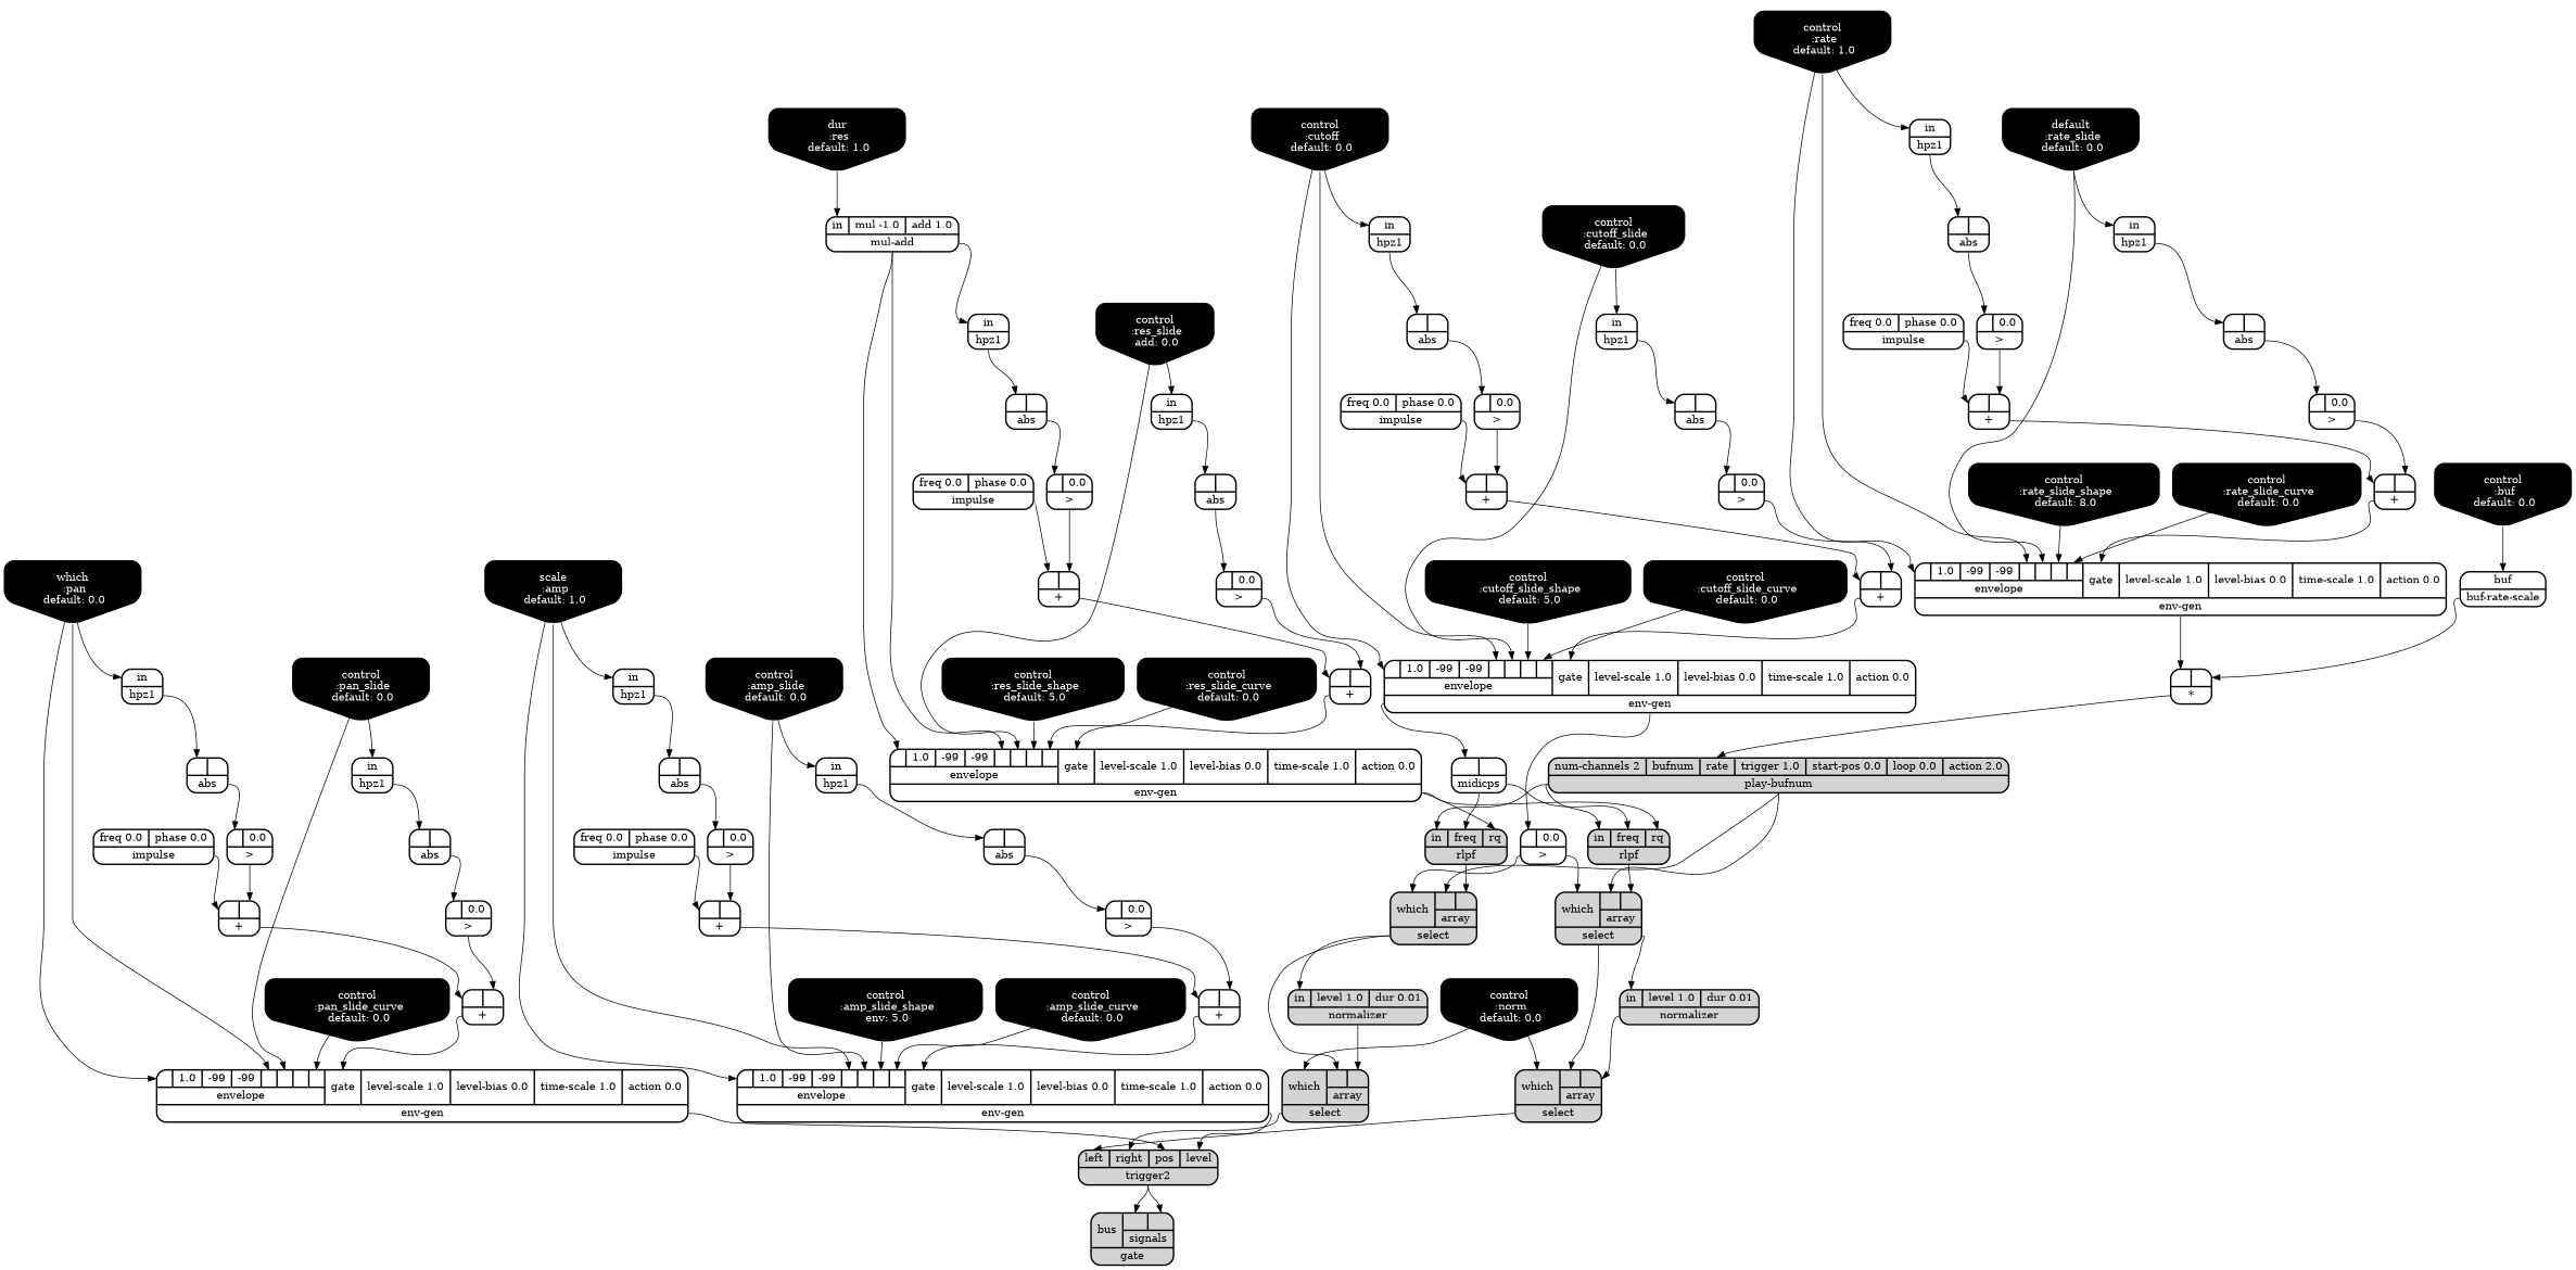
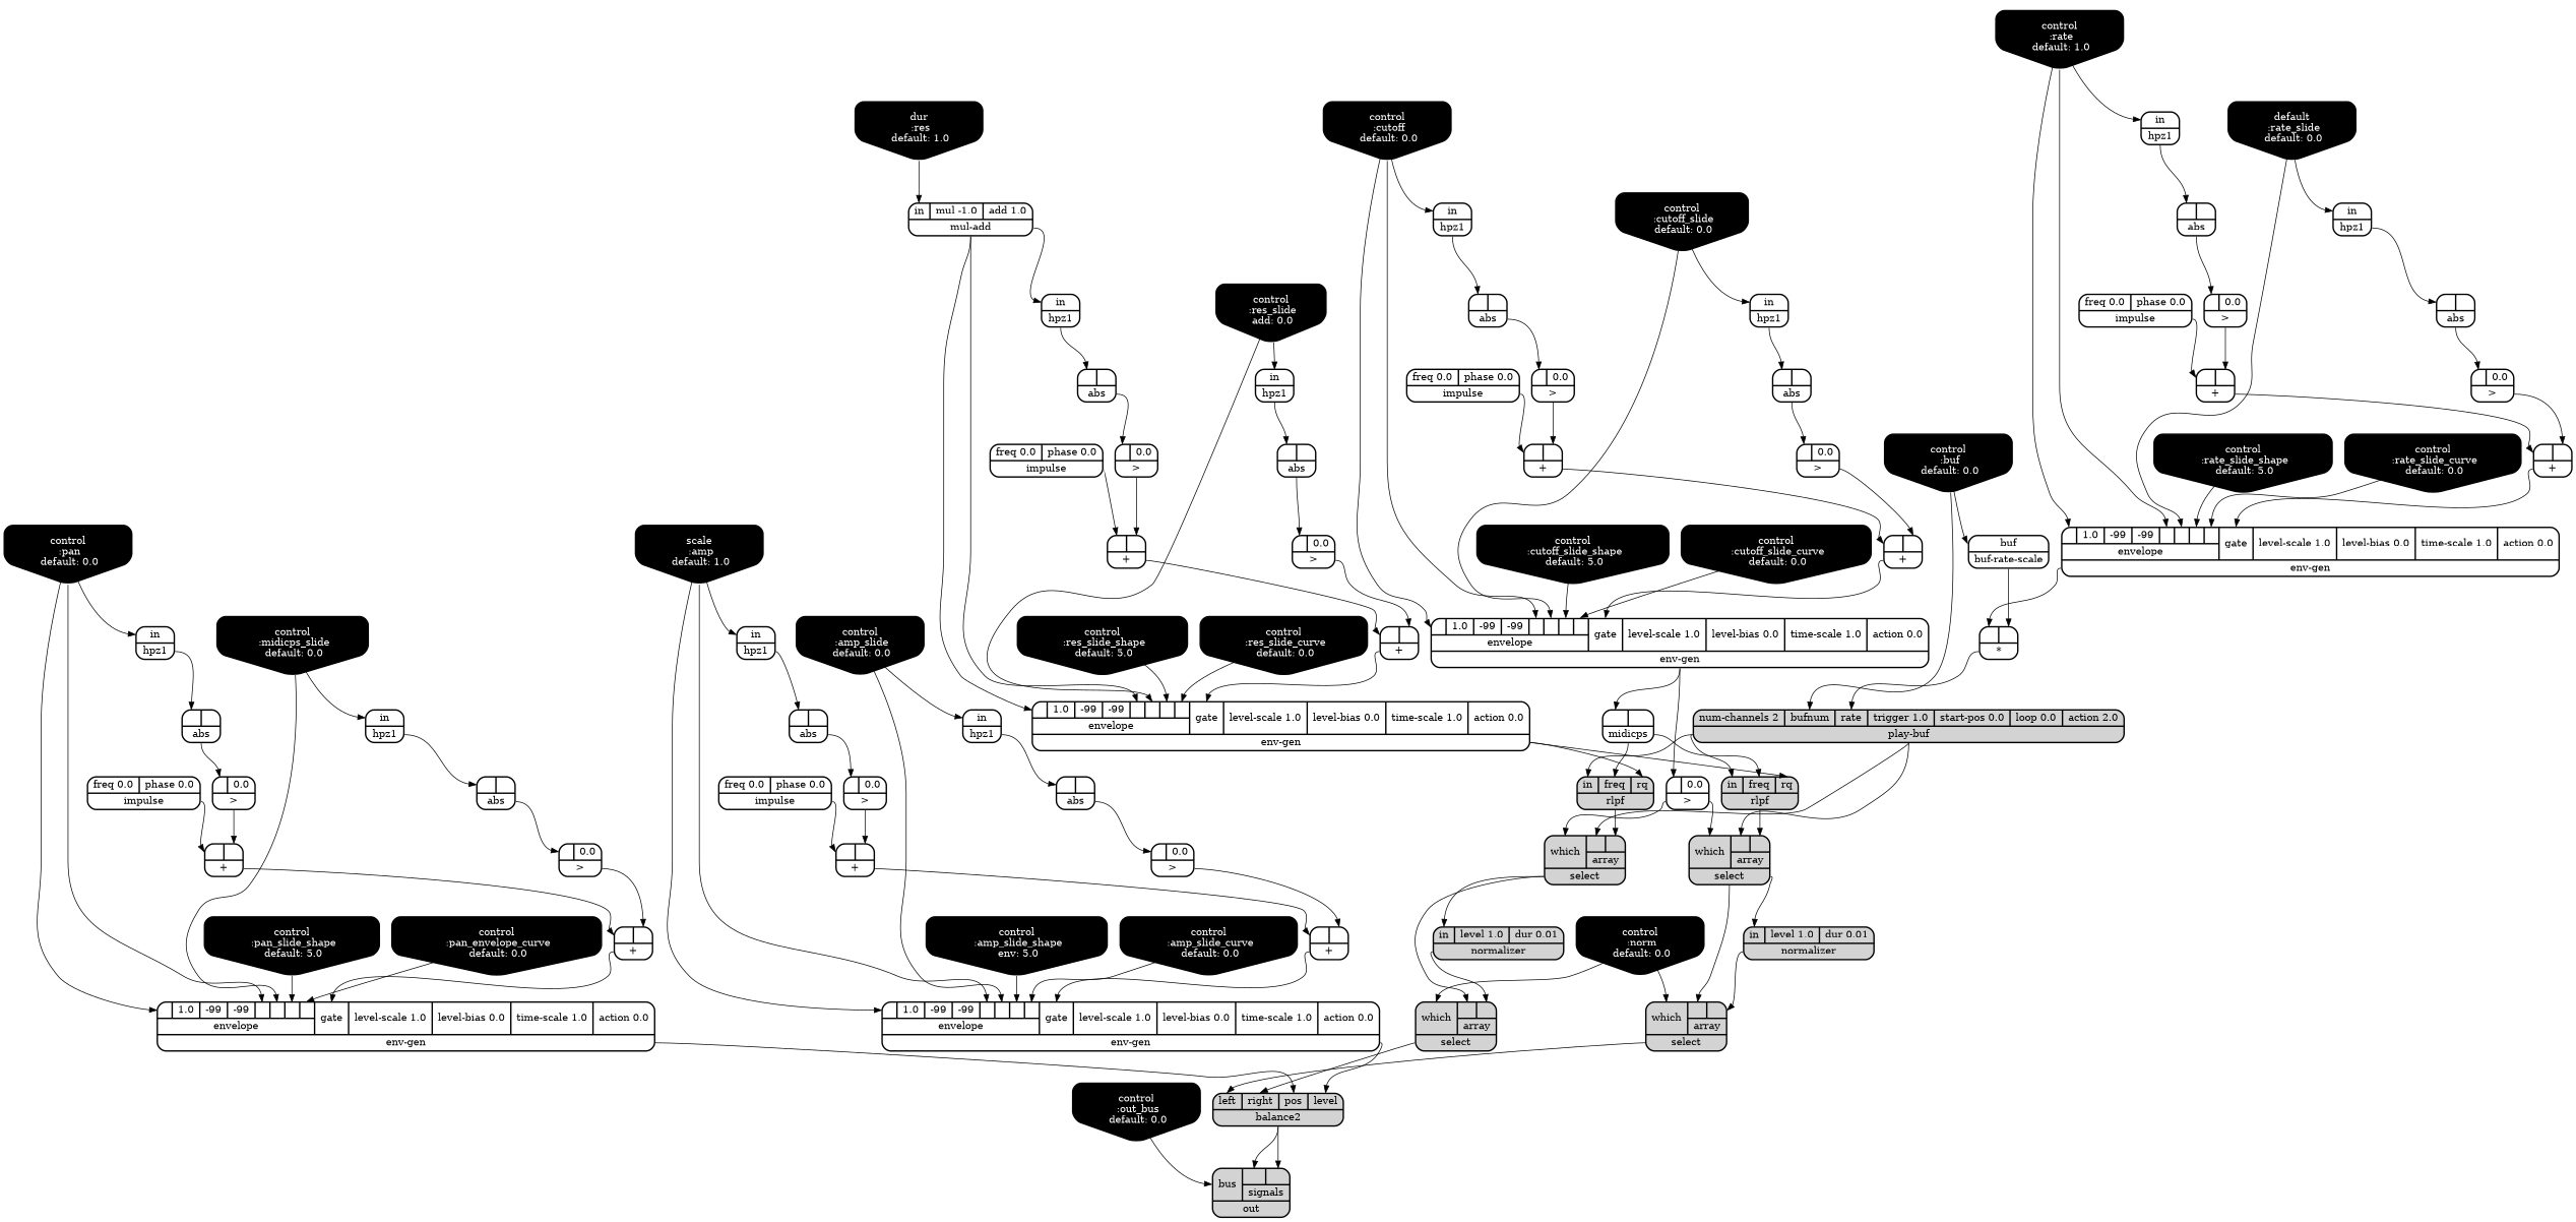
  digraph {
    node [rankdir=LR shape=record style="bold, rounded"]
    edge [headport=a tailport=__UG_NAME__]
    n1 [label="{{ <a> |<b> } |<__UG_NAME__>* }"]
-   n2 [label="{{ <num____channels> num-channels 2|<bufnum> bufnum|<rate> rate|<trigger> trigger 1.0|<start____pos> start-pos 0.0|<loop> loop 0.0|<action> action 2.0} |<__UG_NAME__>play-bufnum }" style="filled, bold, rounded"]
+   n2 [label="{{ <num____channels> num-channels 2|<bufnum> bufnum|<rate> rate|<trigger> trigger 1.0|<start____pos> start-pos 0.0|<loop> loop 0.0|<action> action 2.0} |<__UG_NAME__>play-buf }" style="filled, bold, rounded"]
    n3 [label="{{ <which> which|{{<array___play____buf___0>|<array___rlpf___1>}|array}} |<__UG_NAME__>select }" style="filled, bold, rounded"]
    n4 [label="{{ <which> which|{{<array___play____buf___0>|<array___rlpf___1>}|array}} |<__UG_NAME__>select }" style="filled, bold, rounded"]
    n5 [label="{{ <in> in|<freq> freq|<rq> rq} |<__UG_NAME__>rlpf }" style="filled, bold, rounded"]
    n6 [label="{{ <in> in|<freq> freq|<rq> rq} |<__UG_NAME__>rlpf }" style="filled, bold, rounded"]
    n7 [label="{{ <a> |<b> } |<__UG_NAME__>+ }"]
    n8 [label="{{ <a> |<b> } |<__UG_NAME__>+ }"]
    n9 [label="{{ {{<envelope___control___0>|1.0|-99|-99|<envelope___control___4>|<envelope___control___5>|<envelope___control___6>|<envelope___control___7>}|envelope}|<gate> gate|<level____scale> level-scale 1.0|<level____bias> level-bias 0.0|<time____scale> time-scale 1.0|<action> action 0.0} |<__UG_NAME__>env-gen }"]
    n10 [label="{{ <a> |<b> } |<__UG_NAME__>+ }"]
    n11 [label="{{ <a> |<b> } |<__UG_NAME__>+ }"]
    n12 [label="{{ {{<envelope___control___0>|1.0|-99|-99|<envelope___control___4>|<envelope___control___5>|<envelope___control___6>|<envelope___control___7>}|envelope}|<gate> gate|<level____scale> level-scale 1.0|<level____bias> level-bias 0.0|<time____scale> time-scale 1.0|<action> action 0.0} |<__UG_NAME__>env-gen }"]
-   n13 [label="{{ <left> left|<right> right|<pos> pos|<level> level} |<__UG_NAME__>trigger2 }" style="filled, bold, rounded"]
+   n13 [label="{{ <left> left|<right> right|<pos> pos|<level> level} |<__UG_NAME__>balance2 }" style="filled, bold, rounded"]
    n14 [label="{{ <a> |<b> } |<__UG_NAME__>+ }"]
    n15 [label="{{ <a> |<b> } |<__UG_NAME__>+ }"]
    n16 [label="{{ {{<envelope___control___0>|1.0|-99|-99|<envelope___control___4>|<envelope___control___5>|<envelope___control___6>|<envelope___control___7>}|envelope}|<gate> gate|<level____scale> level-scale 1.0|<level____bias> level-bias 0.0|<time____scale> time-scale 1.0|<action> action 0.0} |<__UG_NAME__>env-gen }"]
    n17 [label="{{ <a> |<b> 0.0} |<__UG_NAME__>\> }"]
    n18 [label="{{ <a> |<b> } |<__UG_NAME__>midicps }"]
    n19 [label="{{ <a> |<b> } |<__UG_NAME__>+ }"]
    n20 [label="{{ <a> |<b> } |<__UG_NAME__>+ }"]
    n21 [label="{{ {{<envelope___mul____add___0>|1.0|-99|-99|<envelope___mul____add___4>|<envelope___control___5>|<envelope___control___6>|<envelope___control___7>}|envelope}|<gate> gate|<level____scale> level-scale 1.0|<level____bias> level-bias 0.0|<time____scale> time-scale 1.0|<action> action 0.0} |<__UG_NAME__>env-gen }"]
    n22 [label="{{ <a> |<b> } |<__UG_NAME__>+ }"]
    n23 [label="{{ <a> |<b> } |<__UG_NAME__>+ }"]
    n24 [label="{{ {{<envelope___control___0>|1.0|-99|-99|<envelope___control___4>|<envelope___control___5>|<envelope___control___6>|<envelope___control___7>}|envelope}|<gate> gate|<level____scale> level-scale 1.0|<level____bias> level-bias 0.0|<time____scale> time-scale 1.0|<action> action 0.0} |<__UG_NAME__>env-gen }"]
    n25 [label="{{ <a> |<b> 0.0} |<__UG_NAME__>\> }"]
    n26 [label="{{ <a> |<b> 0.0} |<__UG_NAME__>\> }"]
    n27 [label="{{ <a> |<b> 0.0} |<__UG_NAME__>\> }"]
    n28 [label="{{ <a> |<b> 0.0} |<__UG_NAME__>\> }"]
    n29 [label="{{ <a> |<b> 0.0} |<__UG_NAME__>\> }"]
    n30 [label="{{ <a> |<b> 0.0} |<__UG_NAME__>\> }"]
    n31 [label="{{ <which> which|{{<array___select___0>|<array___normalizer___1>}|array}} |<__UG_NAME__>select }" style="filled, bold, rounded"]
    n32 [label="{{ <in> in|<level> level 1.0|<dur> dur 0.01} |<__UG_NAME__>normalizer }" style="filled, bold, rounded"]
    n33 [label="{{ <which> which|{{<array___select___0>|<array___normalizer___1>}|array}} |<__UG_NAME__>select }" style="filled, bold, rounded"]
    n34 [label="{{ <in> in|<level> level 1.0|<dur> dur 0.01} |<__UG_NAME__>normalizer }" style="filled, bold, rounded"]
    n35 [label="{{ <a> |<b> 0.0} |<__UG_NAME__>\> }"]
    n36 [label="{{ <a> |<b> 0.0} |<__UG_NAME__>\> }"]
    n37 [label="{{ <a> |<b> 0.0} |<__UG_NAME__>\> }"]
    n38 [label="{{ <a> |<b> 0.0} |<__UG_NAME__>\> }"]
    n39 [label="{{ <a> |<b> } |<__UG_NAME__>abs }"]
    n40 [label="{{ <a> |<b> } |<__UG_NAME__>abs }"]
    n41 [label="{{ <a> |<b> } |<__UG_NAME__>abs }"]
    n42 [label="{{ <a> |<b> } |<__UG_NAME__>abs }"]
    n43 [label="{{ <a> |<b> } |<__UG_NAME__>abs }"]
    n44 [label="{{ <a> |<b> } |<__UG_NAME__>abs }"]
    n45 [label="{{ <a> |<b> } |<__UG_NAME__>abs }"]
    n46 [label="{{ <a> |<b> } |<__UG_NAME__>abs }"]
    n47 [label="{{ <a> |<b> } |<__UG_NAME__>abs }"]
    n48 [label="{{ <a> |<b> } |<__UG_NAME__>abs }"]
-   n49 [label="{{ <bus> bus|{{<signals___balance2___0>|<signals___balance2___1>}|signals}} |<__UG_NAME__>gate }" style="filled, bold, rounded"]
+   n49 [label="{{ <bus> bus|{{<signals___balance2___0>|<signals___balance2___1>}|signals}} |<__UG_NAME__>out }" style="filled, bold, rounded"]
    n50 [label="{{ <buf> buf} |<__UG_NAME__>buf-rate-scale }"]
    n51 [fillcolor=black fontcolor=white label="control\n :buf\n default: 0.0" shape=invhouse style="rounded, filled, bold" rankdir=""]
    n52 [fillcolor=black fontcolor=white label="scale\n :amp\n default: 1.0" shape=invhouse style="rounded, filled, bold" rankdir=""]
    n53 [label="{{ <in> in} |<__UG_NAME__>hpz1 }"]
    n54 [fillcolor=black fontcolor=white label="control\n :amp_slide\n default: 0.0" shape=invhouse style="rounded, filled, bold" rankdir=""]
    n55 [label="{{ <in> in} |<__UG_NAME__>hpz1 }"]
    n56 [fillcolor=black fontcolor=white label="control\n :amp_slide_shape\n env: 5.0" shape=invhouse style="rounded, filled, bold" rankdir=""]
    n57 [fillcolor=black fontcolor=white label="control\n :amp_slide_curve\n default: 0.0" shape=invhouse style="rounded, filled, bold" rankdir=""]
-   n58 [fillcolor=black fontcolor=white label="which\n :pan\n default: 0.0" shape=invhouse style="rounded, filled, bold" rankdir=""]
+   n58 [fillcolor=black fontcolor=white label="control\n :pan\n default: 0.0" shape=invhouse style="rounded, filled, bold" rankdir=""]
    n59 [label="{{ <in> in} |<__UG_NAME__>hpz1 }"]
-   n60 [fillcolor=black fontcolor=white label="control\n :pan_slide\n default: 0.0" shape=invhouse style="rounded, filled, bold" rankdir=""]
+   n60 [fillcolor=black fontcolor=white label="control\n :midicps_slide\n default: 0.0" shape=invhouse style="rounded, filled, bold" rankdir=""]
    n61 [label="{{ <in> in} |<__UG_NAME__>hpz1 }"]
-   n63 [fillcolor=black fontcolor=white label="control\n :pan_slide_curve\n default: 0.0" shape=invhouse style="rounded, filled, bold" rankdir=""]
+   n62 [fillcolor=black fontcolor=white label="control\n :pan_slide_shape\n default: 5.0" shape=invhouse style="rounded, filled, bold" rankdir=""]
+   n63 [fillcolor=black fontcolor=white label="control\n :pan_envelope_curve\n default: 0.0" shape=invhouse style="rounded, filled, bold" rankdir=""]
    n64 [fillcolor=black fontcolor=white label="control\n :cutoff\n default: 0.0" shape=invhouse style="rounded, filled, bold" rankdir=""]
    n65 [label="{{ <in> in} |<__UG_NAME__>hpz1 }"]
    n66 [fillcolor=black fontcolor=white label="control\n :cutoff_slide\n default: 0.0" shape=invhouse style="rounded, filled, bold" rankdir=""]
    n67 [label="{{ <in> in} |<__UG_NAME__>hpz1 }"]
    n68 [fillcolor=black fontcolor=white label="control\n :cutoff_slide_shape\n default: 5.0" shape=invhouse style="rounded, filled, bold" rankdir=""]
    n69 [fillcolor=black fontcolor=white label="control\n :cutoff_slide_curve\n default: 0.0" shape=invhouse style="rounded, filled, bold" rankdir=""]
    n70 [fillcolor=black fontcolor=white label="dur\n :res\n default: 1.0" shape=invhouse style="rounded, filled, bold" rankdir=""]
    n71 [label="{{ <in> in|<mul> mul -1.0|<add> add 1.0} |<__UG_NAME__>mul-add }"]
    n72 [label="{{ <in> in} |<__UG_NAME__>hpz1 }"]
    n73 [fillcolor=black fontcolor=white label="control\n :res_slide\n add: 0.0" shape=invhouse style="rounded, filled, bold" rankdir=""]
    n74 [label="{{ <in> in} |<__UG_NAME__>hpz1 }"]
    n75 [fillcolor=black fontcolor=white label="control\n :res_slide_shape\n default: 5.0" shape=invhouse style="rounded, filled, bold" rankdir=""]
    n76 [fillcolor=black fontcolor=white label="control\n :res_slide_curve\n default: 0.0" shape=invhouse style="rounded, filled, bold" rankdir=""]
    n77 [fillcolor=black fontcolor=white label="control\n :rate\n default: 1.0" shape=invhouse style="rounded, filled, bold" rankdir=""]
    n78 [label="{{ <in> in} |<__UG_NAME__>hpz1 }"]
    n79 [fillcolor=black fontcolor=white label="default\n :rate_slide\n default: 0.0" shape=invhouse style="rounded, filled, bold" rankdir=""]
    n80 [label="{{ <in> in} |<__UG_NAME__>hpz1 }"]
-   n81 [fillcolor=black fontcolor=white label="control\n :rate_slide_shape\n default: 8.0" shape=invhouse style="rounded, filled, bold" rankdir=""]
+   n81 [fillcolor=black fontcolor=white label="control\n :rate_slide_shape\n default: 5.0" shape=invhouse style="rounded, filled, bold" rankdir=""]
    n82 [fillcolor=black fontcolor=white label="control\n :rate_slide_curve\n default: 0.0" shape=invhouse style="rounded, filled, bold" rankdir=""]
    n83 [fillcolor=black fontcolor=white label="control\n :norm\n default: 0.0" shape=invhouse style="rounded, filled, bold" rankdir=""]
+   n84 [fillcolor=black fontcolor=white label="control\n :out_bus\n default: 0.0" shape=invhouse style="rounded, filled, bold" rankdir=""]
    n85 [label="{{ <freq> freq 0.0|<phase> phase 0.0} |<__UG_NAME__>impulse }"]
    n86 [label="{{ <freq> freq 0.0|<phase> phase 0.0} |<__UG_NAME__>impulse }"]
    n87 [label="{{ <freq> freq 0.0|<phase> phase 0.0} |<__UG_NAME__>impulse }"]
    n88 [label="{{ <freq> freq 0.0|<phase> phase 0.0} |<__UG_NAME__>impulse }"]
    n89 [label="{{ <freq> freq 0.0|<phase> phase 0.0} |<__UG_NAME__>impulse }"]
    n1 -> n2 [headport=rate]
    n2 -> n3 [headport=array___play____buf___0]
    n2 -> n4 [headport=array___play____buf___0]
    n2 -> n5 [headport=in]
    n2 -> n6 [headport=in]
    n3 -> n31 [headport=array___select___0]
    n3 -> n32 [headport=in]
    n4 -> n33 [headport=array___select___0]
    n4 -> n34 [headport=in]
    n5 -> n3 [headport=array___rlpf___1]
    n6 -> n4 [headport=array___rlpf___1]
    n7 -> n8
    n8 -> n9 [headport=gate]
    n9 -> n1
    n10 -> n11
    n11 -> n12 [headport=gate]
    n12 -> n13 [headport=pos]
    n13 -> n49 [headport=signals___balance2___0]
    n13 -> n49 [headport=signals___balance2___1]
    n14 -> n15
    n15 -> n16 [headport=gate]
    n16 -> n17
    n16 -> n18
    n17 -> n3 [headport=which]
    n17 -> n4 [headport=which]
    n18 -> n5 [headport=freq]
    n18 -> n6 [headport=freq]
    n19 -> n20
    n20 -> n21 [headport=gate]
    n21 -> n5 [headport=rq]
    n21 -> n6 [headport=rq]
    n22 -> n23
    n23 -> n24 [headport=gate]
    n24 -> n13 [headport=level]
    n25 -> n8 [headport=b]
    n26 -> n7 [headport=b]
    n27 -> n10 [headport=b]
    n28 -> n11 [headport=b]
    n29 -> n14 [headport=b]
    n30 -> n15 [headport=b]
    n31 -> n13 [headport=right]
    n32 -> n31 [headport=array___normalizer___1]
    n33 -> n13 [headport=left]
    n34 -> n33 [headport=array___normalizer___1]
    n35 -> n19 [headport=b]
    n36 -> n20 [headport=b]
    n37 -> n22 [headport=b]
    n38 -> n23 [headport=b]
    n39 -> n25
    n40 -> n26
    n41 -> n27
    n42 -> n28
    n43 -> n29
    n44 -> n36
    n45 -> n30
    n46 -> n35
    n47 -> n37
    n48 -> n38
    n50 -> n1 [headport=b]
+   n51 -> n2 [headport=bufnum]
    n51 -> n50 [headport=buf]
    n52 -> n24 [headport=envelope___control___0]
    n52 -> n24 [headport=envelope___control___4]
    n52 -> n53 [headport=in]
    n53 -> n47
    n54 -> n24 [headport=envelope___control___5]
    n54 -> n55 [headport=in]
    n55 -> n48
    n56 -> n24 [headport=envelope___control___6]
    n57 -> n24 [headport=envelope___control___7]
    n58 -> n12 [headport=envelope___control___0]
    n58 -> n12 [headport=envelope___control___4]
    n58 -> n59 [headport=in]
    n59 -> n41
    n60 -> n12 [headport=envelope___control___5]
    n60 -> n61 [headport=in]
    n61 -> n42
+   n62 -> n12 [headport=envelope___control___6]
    n63 -> n12 [headport=envelope___control___7]
    n64 -> n16 [headport=envelope___control___0]
    n64 -> n16 [headport=envelope___control___4]
    n64 -> n65 [headport=in]
    n65 -> n43
    n66 -> n16 [headport=envelope___control___5]
    n66 -> n67 [headport=in]
    n67 -> n45
    n68 -> n16 [headport=envelope___control___6]
    n69 -> n16 [headport=envelope___control___7]
    n70 -> n71 [headport=in]
    n71 -> n21 [headport=envelope___mul____add___0]
    n71 -> n21 [headport=envelope___mul____add___4]
    n71 -> n72 [headport=in]
    n72 -> n46
    n73 -> n21 [headport=envelope___control___5]
    n73 -> n74 [headport=in]
    n74 -> n44
    n75 -> n21 [headport=envelope___control___6]
    n76 -> n21 [headport=envelope___control___7]
    n77 -> n9 [headport=envelope___control___0]
    n77 -> n9 [headport=envelope___control___4]
    n77 -> n78 [headport=in]
    n78 -> n40
    n79 -> n9 [headport=envelope___control___5]
    n79 -> n80 [headport=in]
    n80 -> n39
    n81 -> n9 [headport=envelope___control___6]
    n82 -> n9 [headport=envelope___control___7]
    n83 -> n31 [headport=which]
    n83 -> n33 [headport=which]
+   n84 -> n49 [headport=bus]
    n85 -> n7
    n86 -> n10
    n87 -> n14
    n88 -> n22
    n89 -> n19
  }
